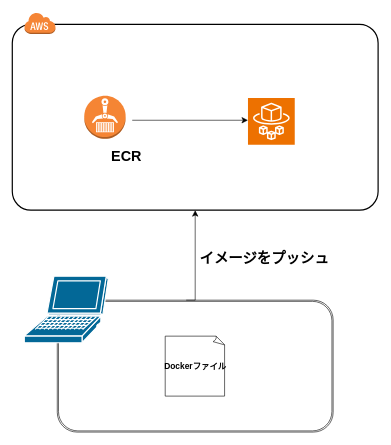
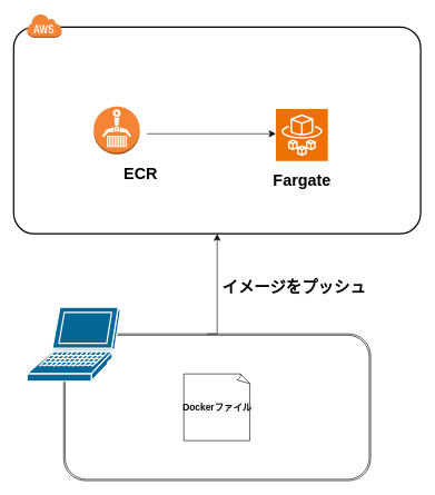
  <mxCell id="0" />
  <mxCell id="1" parent="0" />
  <mxCell id="2" value="" style="shape=ext;double=1;rounded=1;whiteSpace=wrap;html=1;" vertex="1" parent="1"><mxGeometry x="95" y="500" width="460" height="220" as="geometry" /></mxCell>
  <mxCell id="3" value="" style="shape=mxgraph.cisco.computers_and_peripherals.laptop;html=1;pointerEvents=1;dashed=0;fillColor=#036897;strokeColor=#ffffff;strokeWidth=2;verticalLabelPosition=bottom;verticalAlign=top;align=center;outlineConnect=0;" vertex="1" parent="1"><mxGeometry x="40" y="460" width="140" height="111" as="geometry" /></mxCell>
  <mxCell id="4" value="" style="whiteSpace=wrap;html=1;shape=mxgraph.basic.document" vertex="1" parent="1"><mxGeometry x="275" y="560" width="100" height="100" as="geometry" /></mxCell>
  <mxCell id="5" value="" style="rounded=1;arcSize=10;dashed=0;fillColor=none;gradientColor=none;strokeWidth=2;" vertex="1" parent="1"><mxGeometry x="20" y="40" width="610" height="310" as="geometry" /></mxCell>
  <mxCell id="6" value="" style="dashed=0;html=1;shape=mxgraph.aws3.cloud;fillColor=#F58536;gradientColor=none;dashed=0;" vertex="1" parent="1"><mxGeometry x="40" y="20" width="52" height="36" as="geometry" /></mxCell>
  <mxCell id="7" value="" style="edgeStyle=segmentEdgeStyle;endArrow=classic;html=1;curved=0;rounded=0;endSize=8;startSize=8;" edge="1" parent="1" target="5"><mxGeometry width="50" height="50" relative="1" as="geometry"><mxPoint x="310" y="500" as="sourcePoint" /><mxPoint x="360" y="450" as="targetPoint" /></mxGeometry></mxCell>
  <mxCell id="8" value="Dockerファイル" style="text;strokeColor=none;fillColor=none;html=1;fontSize=14;fontStyle=1;verticalAlign=middle;align=center;" vertex="1" parent="1"><mxGeometry x="290" y="605" width="70" height="10" as="geometry" /></mxCell>
  <mxCell id="9" value="イメージをプッシュ" style="text;strokeColor=none;fillColor=none;html=1;fontSize=24;fontStyle=1;verticalAlign=middle;align=center;" vertex="1" parent="1"><mxGeometry x="390" y="410" width="100" height="40" as="geometry" /></mxCell>
  <mxCell id="10" value="" style="outlineConnect=0;dashed=0;verticalLabelPosition=bottom;verticalAlign=top;align=center;html=1;shape=mxgraph.aws3.ecr;fillColor=#F58534;gradientColor=none;" vertex="1" parent="1"><mxGeometry x="140" y="159" width="69" height="72" as="geometry" /></mxCell>
  <mxCell id="11" value="ECR" style="text;strokeColor=none;fillColor=none;html=1;fontSize=24;fontStyle=1;verticalAlign=middle;align=center;" vertex="1" parent="1"><mxGeometry x="160" y="240" width="100" height="40" as="geometry" /></mxCell>
  <mxCell id="12" value="" style="sketch=0;points=[[0,0,0],[0.25,0,0],[0.5,0,0],[0.75,0,0],[1,0,0],[0,1,0],[0.25,1,0],[0.5,1,0],[0.75,1,0],[1,1,0],[0,0.25,0],[0,0.5,0],[0,0.75,0],[1,0.25,0],[1,0.5,0],[1,0.75,0]];outlineConnect=0;fontColor=#232F3E;fillColor=#ED7100;strokeColor=#ffffff;dashed=0;verticalLabelPosition=bottom;verticalAlign=top;align=center;html=1;fontSize=12;fontStyle=0;aspect=fixed;shape=mxgraph.aws4.resourceIcon;resIcon=mxgraph.aws4.fargate;" vertex="1" parent="1"><mxGeometry x="413" y="163" width="78" height="78" as="geometry" /></mxCell>
+ <mxCell id="13" value="Fargate" style="text;strokeColor=none;fillColor=none;html=1;fontSize=24;fontStyle=1;verticalAlign=middle;align=center;" vertex="1" parent="1"><mxGeometry x="402" y="250" width="100" height="40" as="geometry" /></mxCell>
  <mxCell id="14" value="" style="edgeStyle=segmentEdgeStyle;endArrow=classic;html=1;curved=0;rounded=0;endSize=8;startSize=8;" edge="1" parent="1" target="12"><mxGeometry width="50" height="50" relative="1" as="geometry"><mxPoint x="220" y="200" as="sourcePoint" /><mxPoint x="270" y="150" as="targetPoint" /></mxGeometry></mxCell>
